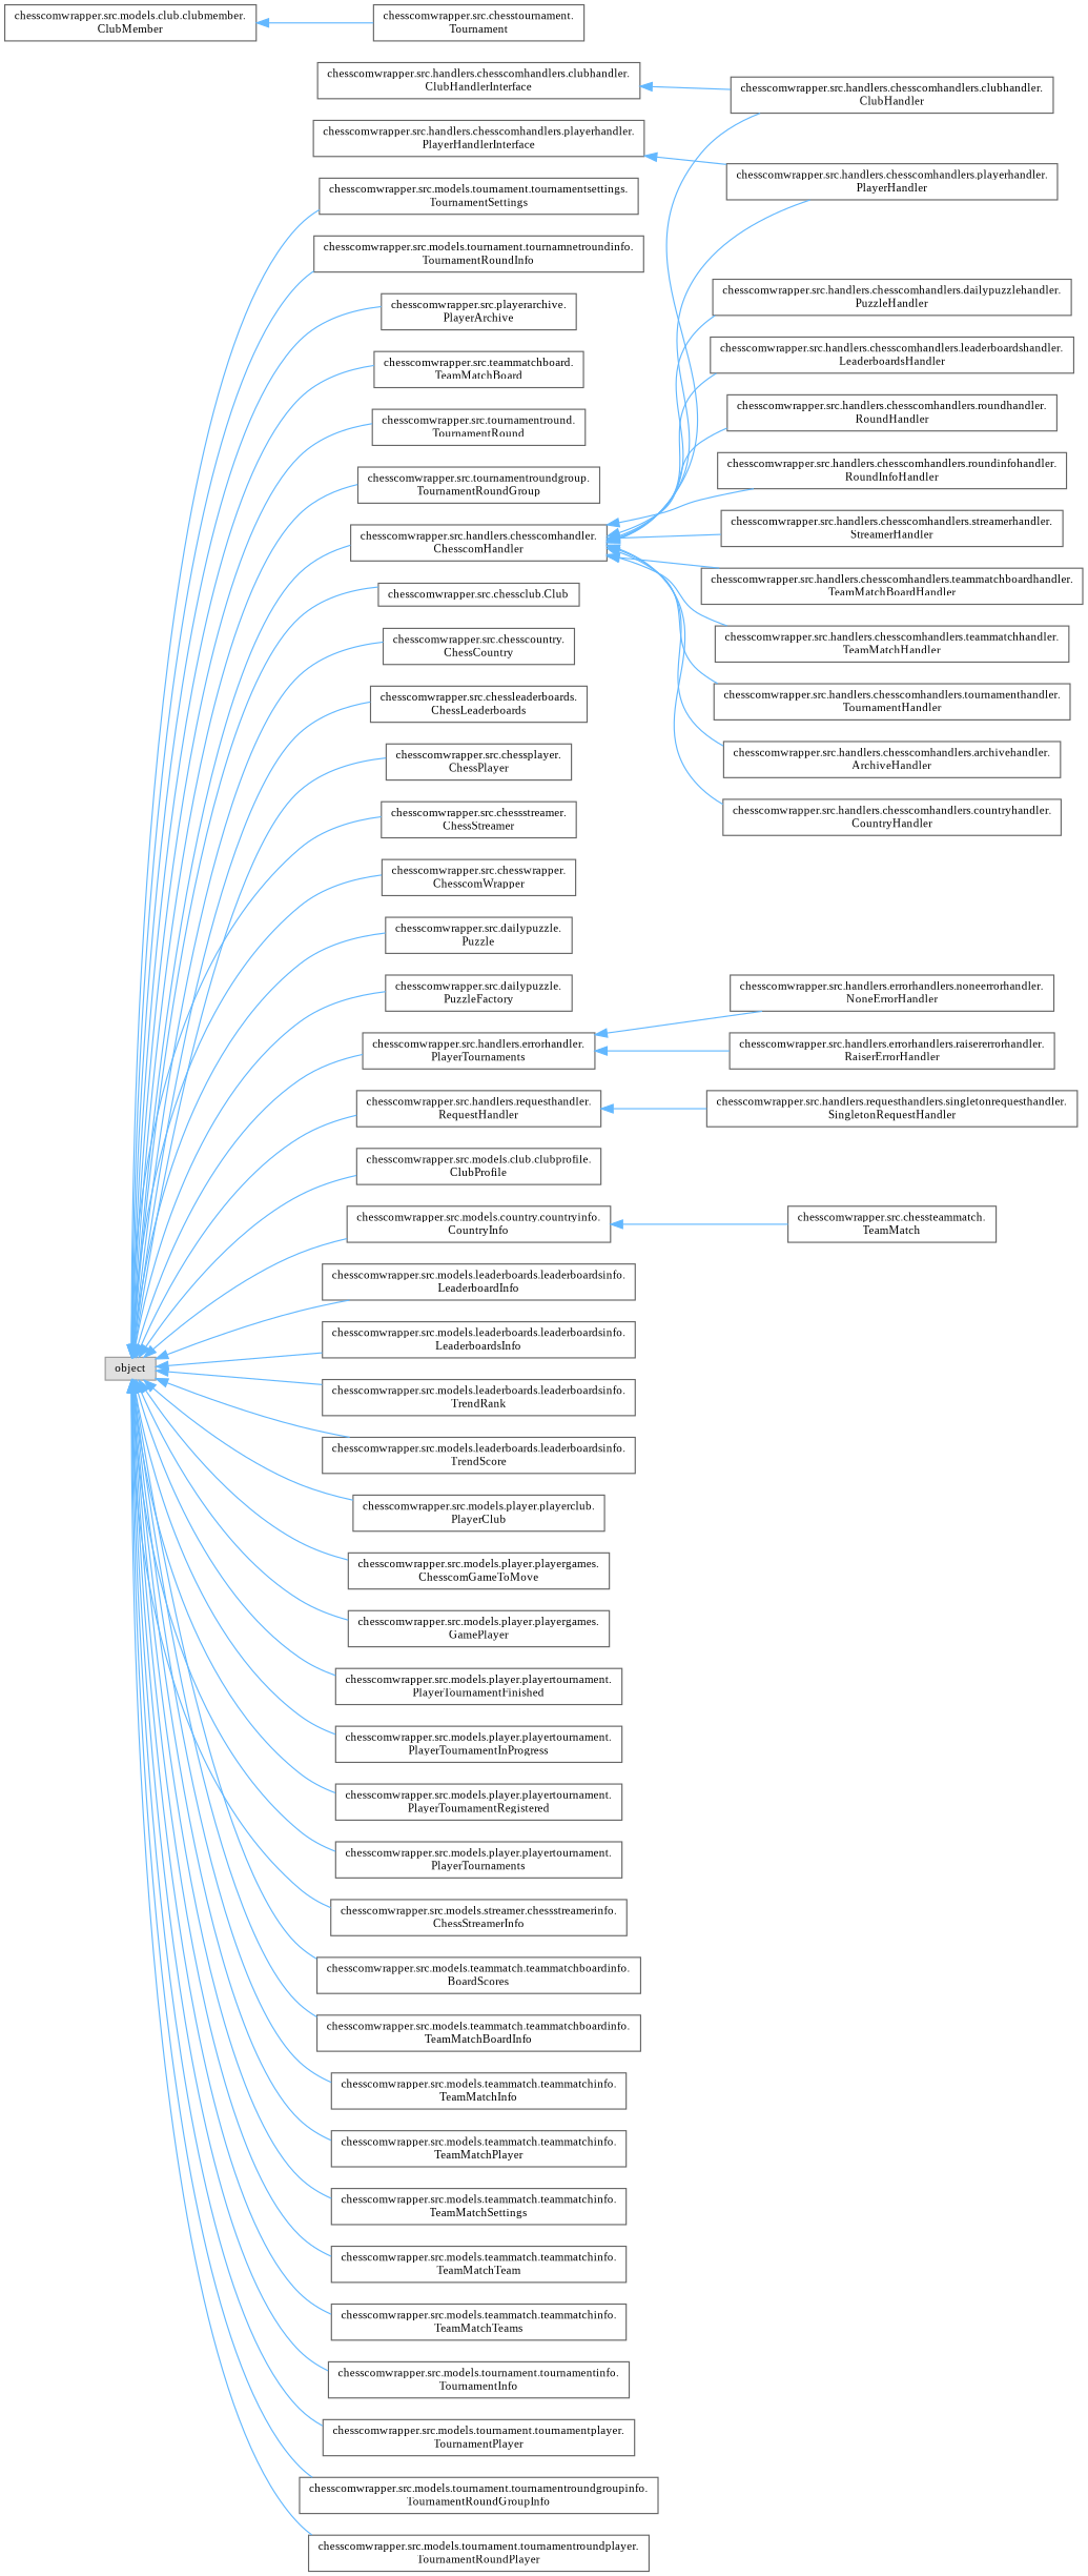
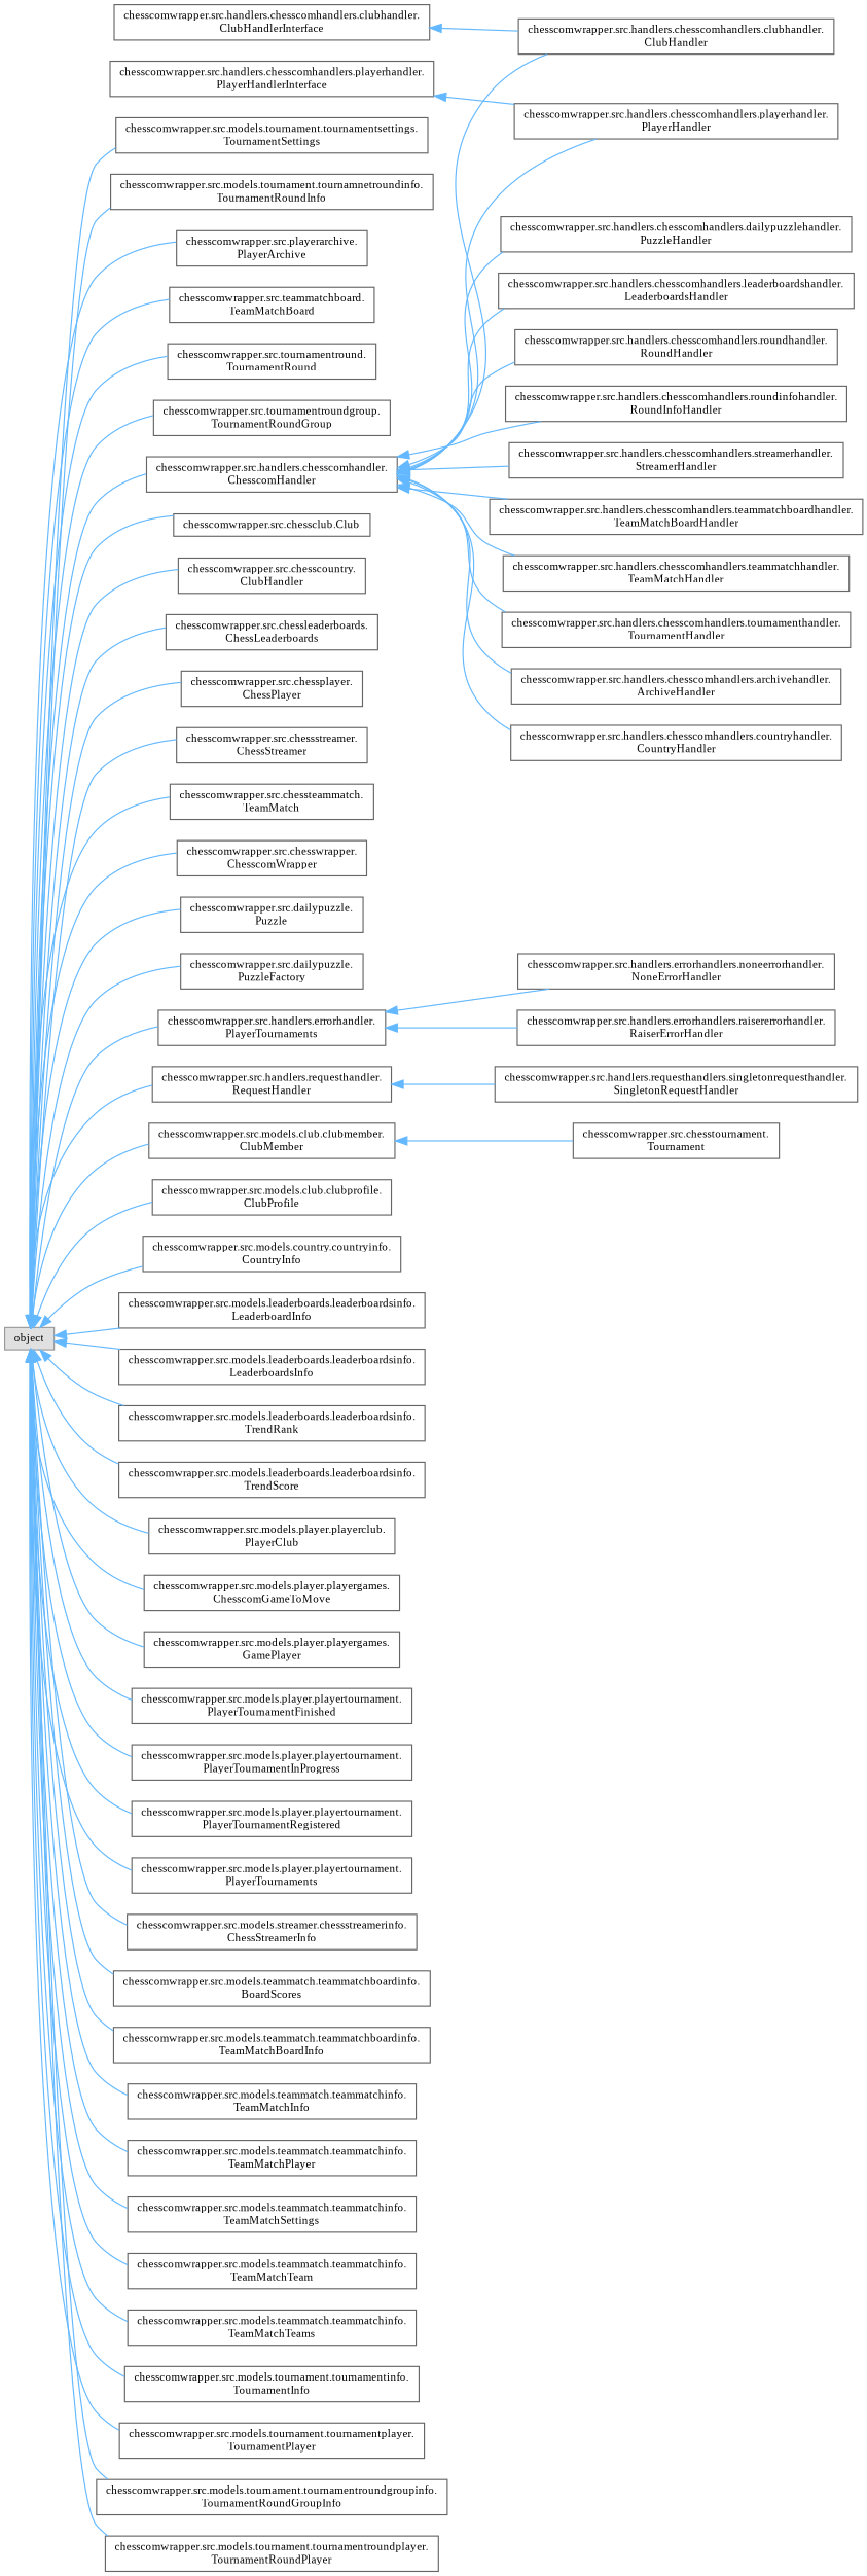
  digraph {
    fontname="Liberation Serif"
    rankdir=LR
    node [color=grey40 fillcolor=white fontname="Liberation Serif" fontsize=10 shape=box style=filled]
    edge [color=steelblue1 dir=back fontname="Liberation Serif" fontsize=10 labelfontname=Helvetica labelfontsize=10 style=solid]
    n1 [height=0.2 label="chesscomwrapper.src.handlers.chesscomhandlers.clubhandler.\lClubHandlerInterface" width=0.4]
    n2 [height=0.2 label="chesscomwrapper.src.handlers.chesscomhandlers.clubhandler.\lClubHandler" width=0.4]
    n3 [color=grey60 fillcolor="#E0E0E0" height=0.2 label=object width=0.4]
    n4 [height=0.2 label="chesscomwrapper.src.chessclub.Club" width=0.4]
-   n5 [height=0.2 label="chesscomwrapper.src.chesscountry.\lChessCountry" width=0.4]
+   n5 [height=0.2 label="chesscomwrapper.src.chesscountry.\lClubHandler" width=0.4]
    n6 [height=0.2 label="chesscomwrapper.src.chessleaderboards.\lChessLeaderboards" width=0.4]
    n7 [height=0.2 label="chesscomwrapper.src.chessplayer.\lChessPlayer" width=0.4]
    n8 [height=0.2 label="chesscomwrapper.src.chessstreamer.\lChessStreamer" width=0.4]
    n9 [height=0.2 label="chesscomwrapper.src.chessteammatch.\lTeamMatch" width=0.4]
    n10 [height=0.2 label="chesscomwrapper.src.chesswrapper.\lChesscomWrapper" width=0.4]
    n11 [height=0.2 label="chesscomwrapper.src.dailypuzzle.\lPuzzle" width=0.4]
    n12 [height=0.2 label="chesscomwrapper.src.dailypuzzle.\lPuzzleFactory" width=0.4]
    n13 [height=0.2 label="chesscomwrapper.src.handlers.chesscomhandler.\lChesscomHandler" width=0.4]
    n14 [height=0.2 label="chesscomwrapper.src.handlers.errorhandler.\lPlayerTournaments" width=0.4]
    n15 [height=0.2 label="chesscomwrapper.src.handlers.requesthandler.\lRequestHandler" width=0.4]
    n16 [height=0.2 label="chesscomwrapper.src.models.club.clubmember.\lClubMember" width=0.4]
    n17 [height=0.2 label="chesscomwrapper.src.models.club.clubprofile.\lClubProfile" width=0.4]
    n18 [height=0.2 label="chesscomwrapper.src.models.country.countryinfo.\lCountryInfo" width=0.4]
    n19 [height=0.2 label="chesscomwrapper.src.models.leaderboards.leaderboardsinfo.\lLeaderboardInfo" width=0.4]
    n20 [height=0.2 label="chesscomwrapper.src.models.leaderboards.leaderboardsinfo.\lLeaderboardsInfo" width=0.4]
    n21 [height=0.2 label="chesscomwrapper.src.models.leaderboards.leaderboardsinfo.\lTrendRank" width=0.4]
    n22 [height=0.2 label="chesscomwrapper.src.models.leaderboards.leaderboardsinfo.\lTrendScore" width=0.4]
    n23 [height=0.2 label="chesscomwrapper.src.models.player.playerclub.\lPlayerClub" width=0.4]
    n24 [height=0.2 label="chesscomwrapper.src.models.player.playergames.\lChesscomGameToMove" width=0.4]
    n25 [height=0.2 label="chesscomwrapper.src.models.player.playergames.\lGamePlayer" width=0.4]
    n26 [height=0.2 label="chesscomwrapper.src.models.player.playertournament.\lPlayerTournamentFinished" width=0.4]
    n27 [height=0.2 label="chesscomwrapper.src.models.player.playertournament.\lPlayerTournamentInProgress" width=0.4]
    n28 [height=0.2 label="chesscomwrapper.src.models.player.playertournament.\lPlayerTournamentRegistered" width=0.4]
    n29 [height=0.2 label="chesscomwrapper.src.models.player.playertournament.\lPlayerTournaments" width=0.4]
    n30 [height=0.2 label="chesscomwrapper.src.models.streamer.chessstreamerinfo.\lChessStreamerInfo" width=0.4]
    n31 [height=0.2 label="chesscomwrapper.src.models.teammatch.teammatchboardinfo.\lBoardScores" width=0.4]
    n32 [height=0.2 label="chesscomwrapper.src.models.teammatch.teammatchboardinfo.\lTeamMatchBoardInfo" width=0.4]
    n33 [height=0.2 label="chesscomwrapper.src.models.teammatch.teammatchinfo.\lTeamMatchInfo" width=0.4]
    n34 [height=0.2 label="chesscomwrapper.src.models.teammatch.teammatchinfo.\lTeamMatchPlayer" width=0.4]
    n35 [height=0.2 label="chesscomwrapper.src.models.teammatch.teammatchinfo.\lTeamMatchSettings" width=0.4]
    n36 [height=0.2 label="chesscomwrapper.src.models.teammatch.teammatchinfo.\lTeamMatchTeam" width=0.4]
    n37 [height=0.2 label="chesscomwrapper.src.models.teammatch.teammatchinfo.\lTeamMatchTeams" width=0.4]
    n38 [height=0.2 label="chesscomwrapper.src.models.tournament.tournamentinfo.\lTournamentInfo" width=0.4]
    n39 [height=0.2 label="chesscomwrapper.src.models.tournament.tournamentplayer.\lTournamentPlayer" width=0.4]
    n40 [height=0.2 label="chesscomwrapper.src.models.tournament.tournamentroundgroupinfo.\lTournamentRoundGroupInfo" width=0.4]
    n41 [height=0.2 label="chesscomwrapper.src.models.tournament.tournamentroundplayer.\lTournamentRoundPlayer" width=0.4]
    n42 [height=0.2 label="chesscomwrapper.src.models.tournament.tournamentsettings.\lTournamentSettings" width=0.4]
    n43 [height=0.2 label="chesscomwrapper.src.models.tournament.tournamnetroundinfo.\lTournamentRoundInfo" width=0.4]
    n44 [height=0.2 label="chesscomwrapper.src.playerarchive.\lPlayerArchive" width=0.4]
    n45 [height=0.2 label="chesscomwrapper.src.teammatchboard.\lTeamMatchBoard" width=0.4]
    n46 [height=0.2 label="chesscomwrapper.src.tournamentround.\lTournamentRound" width=0.4]
    n47 [height=0.2 label="chesscomwrapper.src.tournamentroundgroup.\lTournamentRoundGroup" width=0.4]
    n48 [height=0.2 label="chesscomwrapper.src.chesstournament.\lTournament" width=0.4]
    n49 [height=0.2 label="chesscomwrapper.src.handlers.chesscomhandlers.archivehandler.\lArchiveHandler" width=0.4]
    n50 [height=0.2 label="chesscomwrapper.src.handlers.chesscomhandlers.countryhandler.\lCountryHandler" width=0.4]
    n51 [height=0.2 label="chesscomwrapper.src.handlers.chesscomhandlers.dailypuzzlehandler.\lPuzzleHandler" width=0.4]
    n52 [height=0.2 label="chesscomwrapper.src.handlers.chesscomhandlers.leaderboardshandler.\lLeaderboardsHandler" width=0.4]
    n53 [height=0.2 label="chesscomwrapper.src.handlers.chesscomhandlers.playerhandler.\lPlayerHandler" width=0.4]
    n54 [height=0.2 label="chesscomwrapper.src.handlers.chesscomhandlers.roundhandler.\lRoundHandler" width=0.4]
    n55 [height=0.2 label="chesscomwrapper.src.handlers.chesscomhandlers.roundinfohandler.\lRoundInfoHandler" width=0.4]
    n56 [height=0.2 label="chesscomwrapper.src.handlers.chesscomhandlers.streamerhandler.\lStreamerHandler" width=0.4]
    n57 [height=0.2 label="chesscomwrapper.src.handlers.chesscomhandlers.teammatchboardhandler.\lTeamMatchBoardHandler" width=0.4]
    n58 [height=0.2 label="chesscomwrapper.src.handlers.chesscomhandlers.teammatchhandler.\lTeamMatchHandler" width=0.4]
    n59 [height=0.2 label="chesscomwrapper.src.handlers.chesscomhandlers.tournamenthandler.\lTournamentHandler" width=0.4]
    n60 [height=0.2 label="chesscomwrapper.src.handlers.errorhandlers.noneerrorhandler.\lNoneErrorHandler" width=0.4]
    n61 [height=0.2 label="chesscomwrapper.src.handlers.errorhandlers.raisererrorhandler.\lRaiserErrorHandler" width=0.4]
    n62 [height=0.2 label="chesscomwrapper.src.handlers.requesthandlers.singletonrequesthandler.\lSingletonRequestHandler" width=0.4]
    n63 [height=0.2 label="chesscomwrapper.src.handlers.chesscomhandlers.playerhandler.\lPlayerHandlerInterface" width=0.4]
    n1 -> n2
    n3 -> n4
    n3 -> n5
    n3 -> n6
    n3 -> n7
    n3 -> n8
-   n18 -> n9
+   n3 -> n9
    n3 -> n10
    n3 -> n11
    n3 -> n12
    n3 -> n13
    n3 -> n14
    n3 -> n15
+   n3 -> n16
    n3 -> n17
    n3 -> n18
    n3 -> n19
    n3 -> n20
    n3 -> n21
    n3 -> n22
    n3 -> n23
    n3 -> n24
    n3 -> n25
    n3 -> n26
    n3 -> n27
    n3 -> n28
    n3 -> n29
    n3 -> n30
    n3 -> n31
    n3 -> n32
    n3 -> n33
    n3 -> n34
    n3 -> n35
    n3 -> n36
    n3 -> n37
    n3 -> n38
    n3 -> n39
    n3 -> n40
    n3 -> n41
    n3 -> n42
    n3 -> n43
    n3 -> n44
    n3 -> n45
    n3 -> n46
    n3 -> n47
    n13 -> n2
    n13 -> n49
    n13 -> n50
    n13 -> n51
    n13 -> n52
    n13 -> n53
    n13 -> n54
    n13 -> n55
    n13 -> n56
    n13 -> n57
    n13 -> n58
    n13 -> n59
    n14 -> n60
    n14 -> n61
    n15 -> n62
    n16 -> n48
    n63 -> n53
  }
